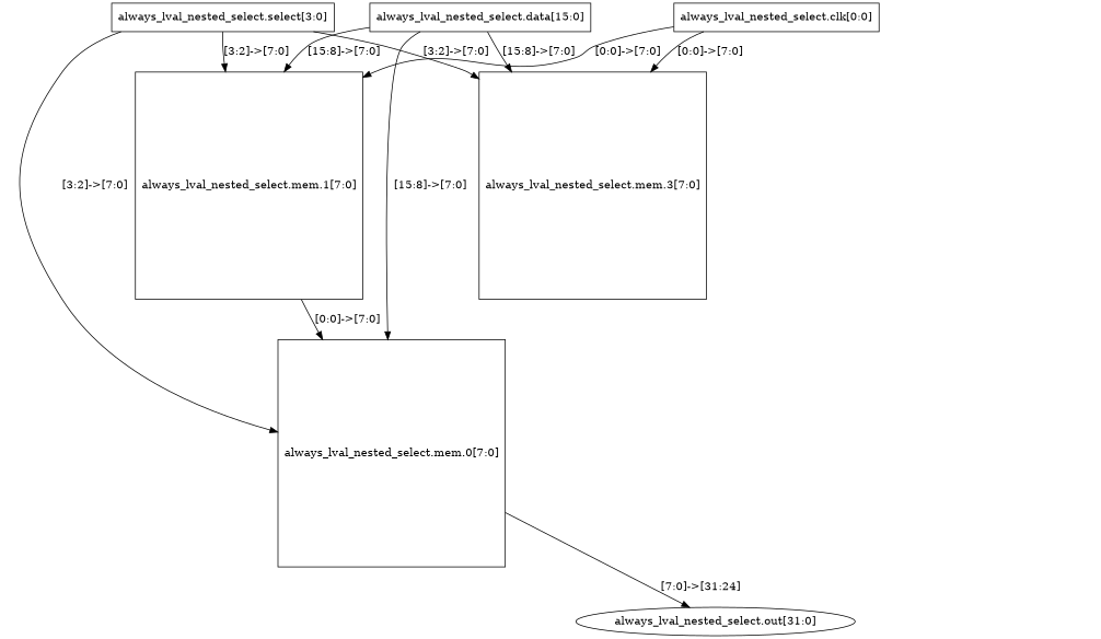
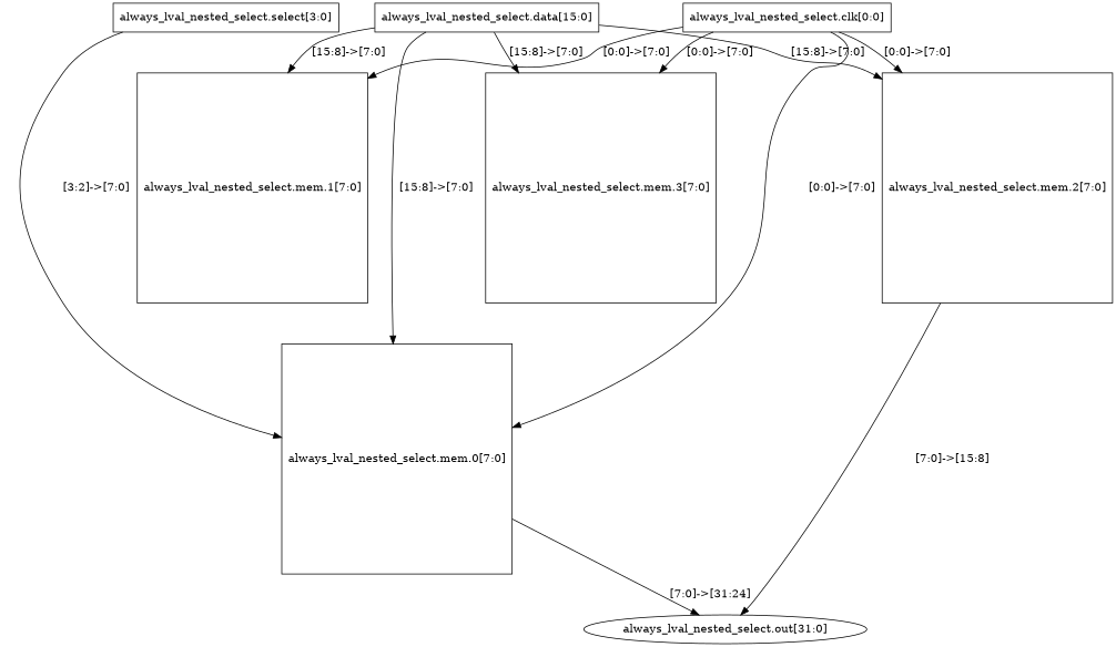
  digraph {
    node [shape=square]
    n1 [label="always_lval_nested_select.mem.3[7:0]"]
    n2 [label="always_lval_nested_select.out[31:0]" shape=ellipse]
+   n3 [label="always_lval_nested_select.mem.2[7:0]"]
    n4 [label="always_lval_nested_select.mem.1[7:0]"]
    n5 [label="always_lval_nested_select.mem.0[7:0]"]
    n6 [label="always_lval_nested_select.data[15:0]" shape=rectangle]
    n7 [label="always_lval_nested_select.select[3:0]" shape=rectangle]
    n8 [label="always_lval_nested_select.clk[0:0]" shape=rectangle]
+   n3 -> n2 [label="[7:0]->[15:8]"]
    n5 -> n2 [label="[7:0]->[31:24]"]
    n6 -> n1 [label="[15:8]->[7:0]"]
+   n6 -> n3 [label="[15:8]->[7:0]"]
    n6 -> n4 [label="[15:8]->[7:0]"]
    n6 -> n5 [label="[15:8]->[7:0]"]
-   n7 -> n1 [label="[3:2]->[7:0]"]
-   n7 -> n4 [label="[3:2]->[7:0]"]
    n7 -> n5 [label="[3:2]->[7:0]"]
    n8 -> n1 [label="[0:0]->[7:0]"]
+   n8 -> n3 [label="[0:0]->[7:0]"]
    n8 -> n4 [label="[0:0]->[7:0]"]
-   n4 -> n5 [label="[0:0]->[7:0]"]
+   n8 -> n5 [label="[0:0]->[7:0]"]
  }
